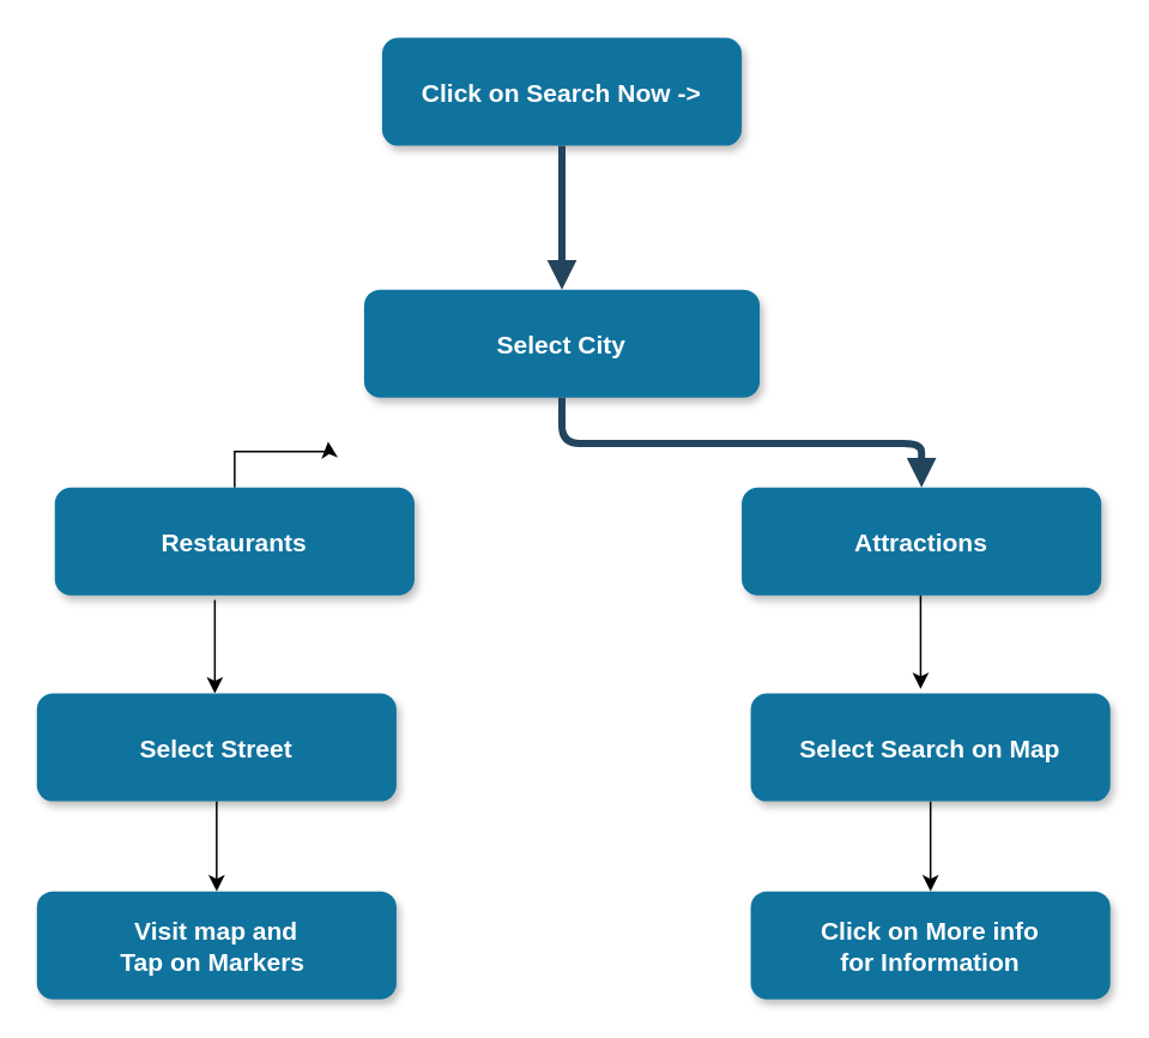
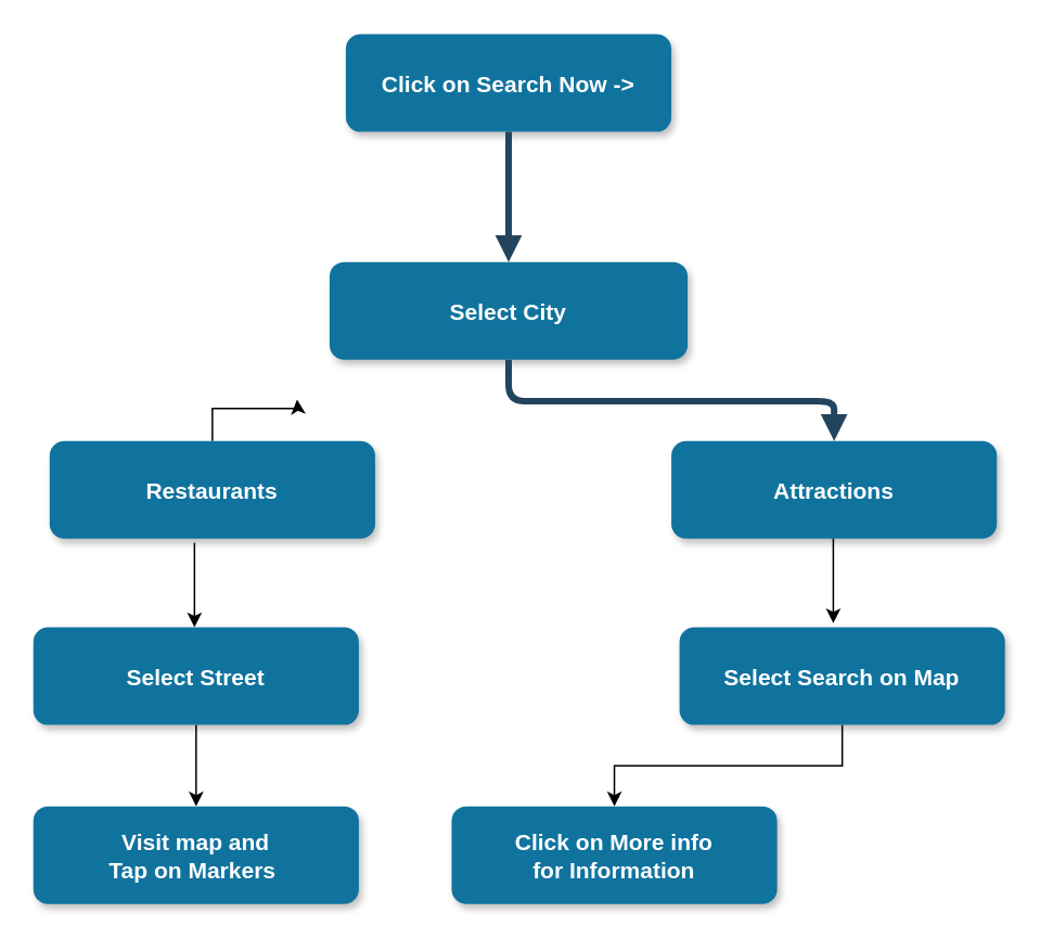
  <mxCell id="0" />
  <mxCell id="1" parent="0" />
  <mxCell id="2" value="Click on Search Now -&gt;" style="rounded=1;fillColor=#10739E;strokeColor=none;shadow=1;gradientColor=none;fontStyle=1;fontColor=#FFFFFF;fontSize=14;" parent="1" vertex="1"><mxGeometry x="212" y="20.5" width="200" height="60" as="geometry" /></mxCell>
  <mxCell id="3" value="Select City" style="rounded=1;fillColor=#10739E;strokeColor=none;shadow=1;gradientColor=none;fontStyle=1;fontColor=#FFFFFF;fontSize=14;" parent="1" vertex="1"><mxGeometry x="202" y="160.5" width="220" height="60" as="geometry" /></mxCell>
  <mxCell id="4" style="edgeStyle=orthogonalEdgeStyle;rounded=0;orthogonalLoop=1;jettySize=auto;html=1;" edge="1" parent="1" source="5"><mxGeometry relative="1" as="geometry"><mxPoint x="182" y="245" as="targetPoint" /></mxGeometry></mxCell>
  <mxCell id="5" value="Restaurants" style="rounded=1;fillColor=#10739E;strokeColor=none;shadow=1;gradientColor=none;fontStyle=1;fontColor=#FFFFFF;fontSize=14;" parent="1" vertex="1"><mxGeometry x="30" y="270.5" width="200" height="60" as="geometry" /></mxCell>
  <mxCell id="6" value="Attractions" style="rounded=1;fillColor=#10739E;strokeColor=none;shadow=1;gradientColor=none;fontStyle=1;fontColor=#FFFFFF;fontSize=14;" parent="1" vertex="1"><mxGeometry x="412" y="270.5" width="200" height="60" as="geometry" /></mxCell>
  <mxCell id="7" value="" style="edgeStyle=elbowEdgeStyle;elbow=vertical;strokeWidth=4;endArrow=block;endFill=1;fontStyle=1;strokeColor=#23445D;" parent="1" source="2" target="3" edge="1"><mxGeometry x="22" y="165.5" width="100" height="100" as="geometry"><mxPoint x="-438" y="80.5" as="sourcePoint" /><mxPoint x="-338" y="-19.5" as="targetPoint" /></mxGeometry></mxCell>
  <mxCell id="8" value="" style="edgeStyle=elbowEdgeStyle;elbow=vertical;strokeWidth=4;endArrow=block;endFill=1;fontStyle=1;strokeColor=#23445D;" parent="1" source="3" target="6" edge="1"><mxGeometry x="22" y="165.5" width="100" height="100" as="geometry"><mxPoint x="-438" y="80.5" as="sourcePoint" /><mxPoint x="-338" y="-19.5" as="targetPoint" /></mxGeometry></mxCell>
  <mxCell id="9" value="" style="endArrow=classic;html=1;exitX=0.445;exitY=1.042;exitDx=0;exitDy=0;exitPerimeter=0;" edge="1" parent="1" source="5"><mxGeometry width="50" height="50" relative="1" as="geometry"><mxPoint x="280" y="405" as="sourcePoint" /><mxPoint x="119" y="385" as="targetPoint" /></mxGeometry></mxCell>
  <mxCell id="10" value="" style="endArrow=classic;html=1;exitX=0.445;exitY=1.042;exitDx=0;exitDy=0;exitPerimeter=0;" edge="1" parent="1"><mxGeometry width="50" height="50" relative="1" as="geometry"><mxPoint x="511.5" y="330.5" as="sourcePoint" /><mxPoint x="511.5" y="382.48" as="targetPoint" /></mxGeometry></mxCell>
  <mxCell id="11" value="" style="edgeStyle=orthogonalEdgeStyle;rounded=0;orthogonalLoop=1;jettySize=auto;html=1;" edge="1" parent="1" source="12" target="13"><mxGeometry relative="1" as="geometry" /></mxCell>
  <mxCell id="12" value="Select Street" style="rounded=1;fillColor=#10739E;strokeColor=none;shadow=1;gradientColor=none;fontStyle=1;fontColor=#FFFFFF;fontSize=14;" vertex="1" parent="1"><mxGeometry x="20" y="385" width="200" height="60" as="geometry" /></mxCell>
  <mxCell id="13" value="Visit map and &#10;Tap on Markers " style="rounded=1;fillColor=#10739E;strokeColor=none;shadow=1;gradientColor=none;fontStyle=1;fontColor=#FFFFFF;fontSize=14;" vertex="1" parent="1"><mxGeometry x="20" y="495" width="200" height="60" as="geometry" /></mxCell>
  <mxCell id="14" value="" style="edgeStyle=orthogonalEdgeStyle;rounded=0;orthogonalLoop=1;jettySize=auto;html=1;" edge="1" parent="1" source="15" target="16"><mxGeometry relative="1" as="geometry" /></mxCell>
  <mxCell id="15" value="Select Search on Map" style="rounded=1;fillColor=#10739E;strokeColor=none;shadow=1;gradientColor=none;fontStyle=1;fontColor=#FFFFFF;fontSize=14;" vertex="1" parent="1"><mxGeometry x="417" y="385" width="200" height="60" as="geometry" /></mxCell>
- <mxCell id="16" value="Click on More info &#10;for Information" style="rounded=1;fillColor=#10739E;strokeColor=none;shadow=1;gradientColor=none;fontStyle=1;fontColor=#FFFFFF;fontSize=14;" vertex="1" parent="1"><mxGeometry x="417" y="495" width="200" height="60" as="geometry" /></mxCell>
+ <mxCell id="16" value="Click on More info &#10;for Information" style="rounded=1;fillColor=#10739E;strokeColor=none;shadow=1;gradientColor=none;fontStyle=1;fontColor=#FFFFFF;fontSize=14;" vertex="1" parent="1"><mxGeometry x="277" y="495" width="200" height="60" as="geometry" /></mxCell>
